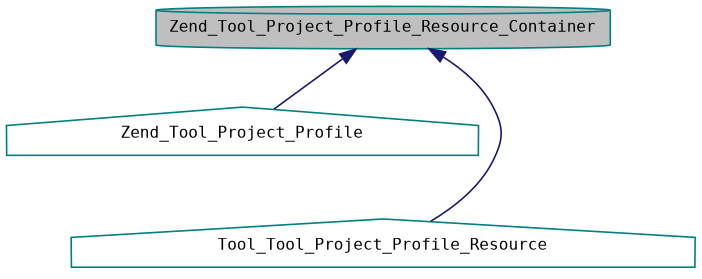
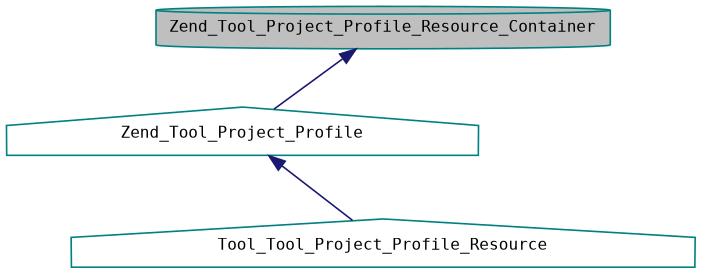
  digraph {
    fontname="DejaVu Sans Mono"
    node [color=teal fillcolor=white fontname="DejaVu Sans Mono" fontsize=10 shape=house style=filled]
    edge [color=midnightblue dir=back fontname="DejaVu Sans Mono" fontsize=10 labelfontname=Helvetica labelfontsize=10 style=solid]
    n1 [fillcolor=grey75 fontcolor=black height=0.2 label=Zend_Tool_Project_Profile_Resource_Container shape=cylinder width=0.4]
    n2 [height=0.2 label=Zend_Tool_Project_Profile width=0.4]
    n3 [height=0.2 label=Tool_Tool_Project_Profile_Resource width=0.4]
    n1 -> n2
-   n1 -> n3
+   n2 -> n3
  }
